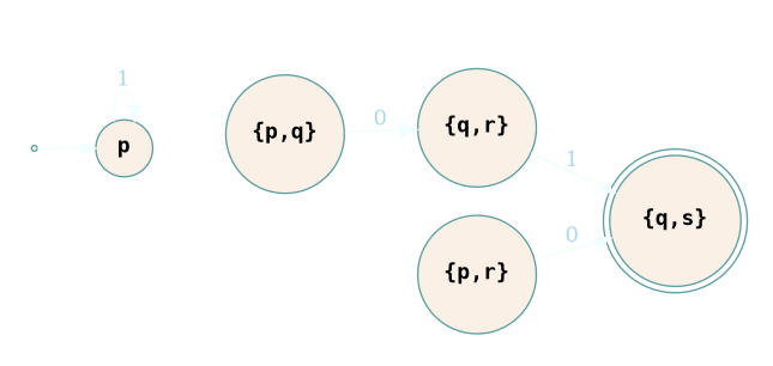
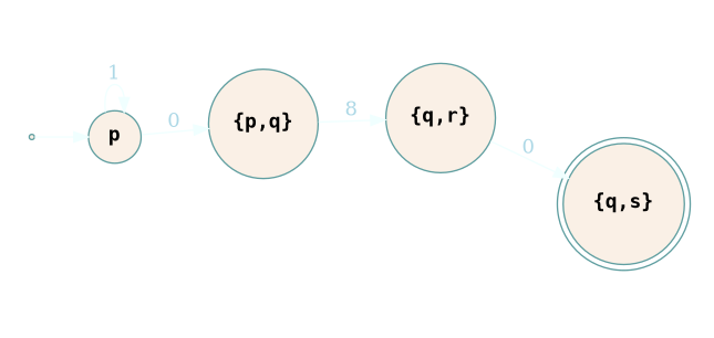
  digraph {
    rankdir=LR
    node [color=cadetblue fillcolor=linen fontname=monospace shape=circle style=filled]
    edge [color=azure fontcolor=lightblue]
    n1 [label=Start shape=point]
    n2 [label=<<b>p</b>>]
    n3 [label=<<b>{p,q}</b>>]
    n4 [label=<<b>{q,r}</b>>]
-   n5 [label=<<b>{p,r}</b>>]
    n6 [label=<<b>{q,s}</b>> shape=doublecircle]
    subgraph cluster_1 {
      color=white
      fontcolor=white
      label=DFA
      n1
      n2
      n3
      n4
-     n5
      n6
    }
    n1 -> n2
    n2 -> n2 [label=1]
-   n3 -> n4 [label=0]
-   n4 -> n6 [label=1]
-   n5 -> n6 [label=0]
+   n2 -> n3 [label=0]
+   n3 -> n4 [label=8]
+   n4 -> n6 [label=0]
  }
